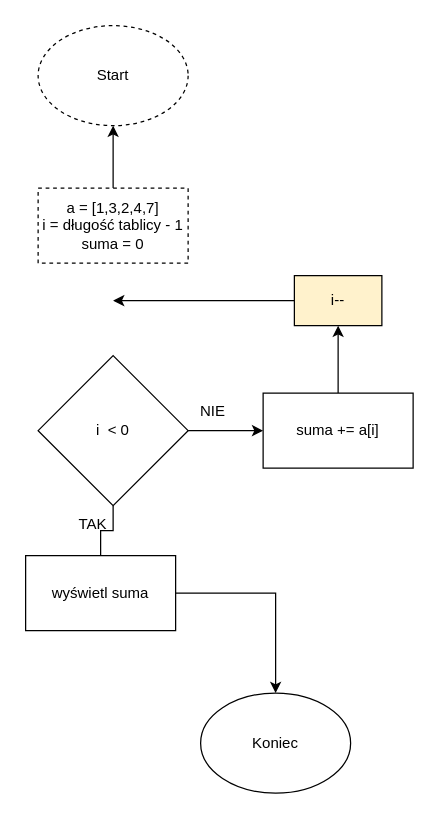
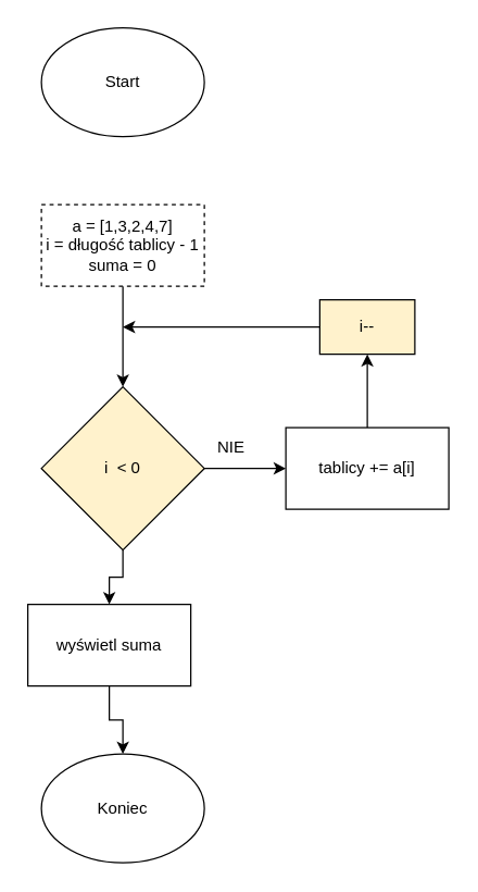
  <mxCell id="0" />
  <mxCell id="1" parent="0" />
- <mxCell id="2" value="Start" style="ellipse;whiteSpace=wrap;html=1;dashed=1;" vertex="1" parent="1"><mxGeometry x="30" y="20" width="120" height="80" as="geometry" /></mxCell>
- <mxCell id="3" style="edgeStyle=orthogonalEdgeStyle;rounded=0;orthogonalLoop=1;jettySize=auto;html=1;" edge="1" parent="1" source="4" target="2"><mxGeometry relative="1" as="geometry" /></mxCell>
+ <mxCell id="2" value="Start" style="ellipse;whiteSpace=wrap;html=1;" vertex="1" parent="1"><mxGeometry x="30" y="20" width="120" height="80" as="geometry" /></mxCell>
+ <mxCell id="3" style="edgeStyle=orthogonalEdgeStyle;rounded=0;orthogonalLoop=1;jettySize=auto;html=1;entryX=0.5;entryY=0;entryDx=0;entryDy=0;" edge="1" parent="1" source="4" target="7"><mxGeometry relative="1" as="geometry" /></mxCell>
  <mxCell id="4" value="a = [1,3,2,4,7]&lt;br&gt;i = długość tablicy - 1&lt;br&gt;suma = 0" style="rounded=0;whiteSpace=wrap;html=1;dashed=1;" vertex="1" parent="1"><mxGeometry x="30" y="150" width="120" height="60" as="geometry" /></mxCell>
  <mxCell id="5" style="edgeStyle=orthogonalEdgeStyle;rounded=0;orthogonalLoop=1;jettySize=auto;html=1;entryX=0;entryY=0.5;entryDx=0;entryDy=0;" edge="1" parent="1" source="7" target="9"><mxGeometry relative="1" as="geometry" /></mxCell>
- <mxCell id="6" style="edgeStyle=orthogonalEdgeStyle;rounded=0;orthogonalLoop=1;jettySize=auto;html=1;entryX=0.5;entryY=0;entryDx=0;entryDy=0;endArrow=none;" edge="1" parent="1" source="7" target="15"><mxGeometry relative="1" as="geometry" /></mxCell>
- <mxCell id="7" value="i&amp;nbsp; &amp;lt; 0" style="rhombus;whiteSpace=wrap;html=1;" vertex="1" parent="1"><mxGeometry x="30" y="284" width="120" height="120" as="geometry" /></mxCell>
+ <mxCell id="6" style="edgeStyle=orthogonalEdgeStyle;rounded=0;orthogonalLoop=1;jettySize=auto;html=1;entryX=0.5;entryY=0;entryDx=0;entryDy=0;" edge="1" parent="1" source="7" target="15"><mxGeometry relative="1" as="geometry" /></mxCell>
+ <mxCell id="7" value="i&amp;nbsp; &amp;lt; 0" style="rhombus;whiteSpace=wrap;html=1;fillColor=#fff2cc;" vertex="1" parent="1"><mxGeometry x="30" y="284" width="120" height="120" as="geometry" /></mxCell>
  <mxCell id="8" style="edgeStyle=orthogonalEdgeStyle;rounded=0;orthogonalLoop=1;jettySize=auto;html=1;entryX=0.5;entryY=1;entryDx=0;entryDy=0;" edge="1" parent="1" source="9" target="11"><mxGeometry relative="1" as="geometry" /></mxCell>
- <mxCell id="9" value="suma += a[i]" style="rounded=0;whiteSpace=wrap;html=1;" vertex="1" parent="1"><mxGeometry x="210" y="314" width="120" height="60" as="geometry" /></mxCell>
+ <mxCell id="9" value="tablicy += a[i]" style="rounded=0;whiteSpace=wrap;html=1;" vertex="1" parent="1"><mxGeometry x="210" y="314" width="120" height="60" as="geometry" /></mxCell>
  <mxCell id="10" style="edgeStyle=orthogonalEdgeStyle;rounded=0;orthogonalLoop=1;jettySize=auto;html=1;" edge="1" parent="1" source="11"><mxGeometry relative="1" as="geometry"><mxPoint x="90" y="240" as="targetPoint" /></mxGeometry></mxCell>
  <mxCell id="11" value="i--" style="rounded=0;whiteSpace=wrap;html=1;fillColor=#fff2cc;" vertex="1" parent="1"><mxGeometry x="235" y="220" width="70" height="40" as="geometry" /></mxCell>
  <mxCell id="12" value="NIE" style="text;html=1;strokeColor=none;fillColor=none;align=center;verticalAlign=middle;whiteSpace=wrap;rounded=0;" vertex="1" parent="1"><mxGeometry x="140" y="314" width="60" height="30" as="geometry" /></mxCell>
- <mxCell id="13" value="TAK" style="text;html=1;strokeColor=none;fillColor=none;align=center;verticalAlign=middle;whiteSpace=wrap;rounded=0;" vertex="1" parent="1"><mxGeometry x="44" y="404" width="60" height="30" as="geometry" /></mxCell>
  <mxCell id="14" style="edgeStyle=orthogonalEdgeStyle;rounded=0;orthogonalLoop=1;jettySize=auto;html=1;entryX=0.5;entryY=0;entryDx=0;entryDy=0;" edge="1" parent="1" source="15" target="16"><mxGeometry relative="1" as="geometry" /></mxCell>
  <mxCell id="15" value="wyświetl suma" style="rounded=0;whiteSpace=wrap;html=1;" vertex="1" parent="1"><mxGeometry x="20" y="444" width="120" height="60" as="geometry" /></mxCell>
- <mxCell id="16" value="Koniec" style="ellipse;whiteSpace=wrap;html=1;" vertex="1" parent="1"><mxGeometry x="160" y="554" width="120" height="80" as="geometry" /></mxCell>
+ <mxCell id="16" value="Koniec" style="ellipse;whiteSpace=wrap;html=1;" vertex="1" parent="1"><mxGeometry x="30" y="554" width="120" height="80" as="geometry" /></mxCell>
